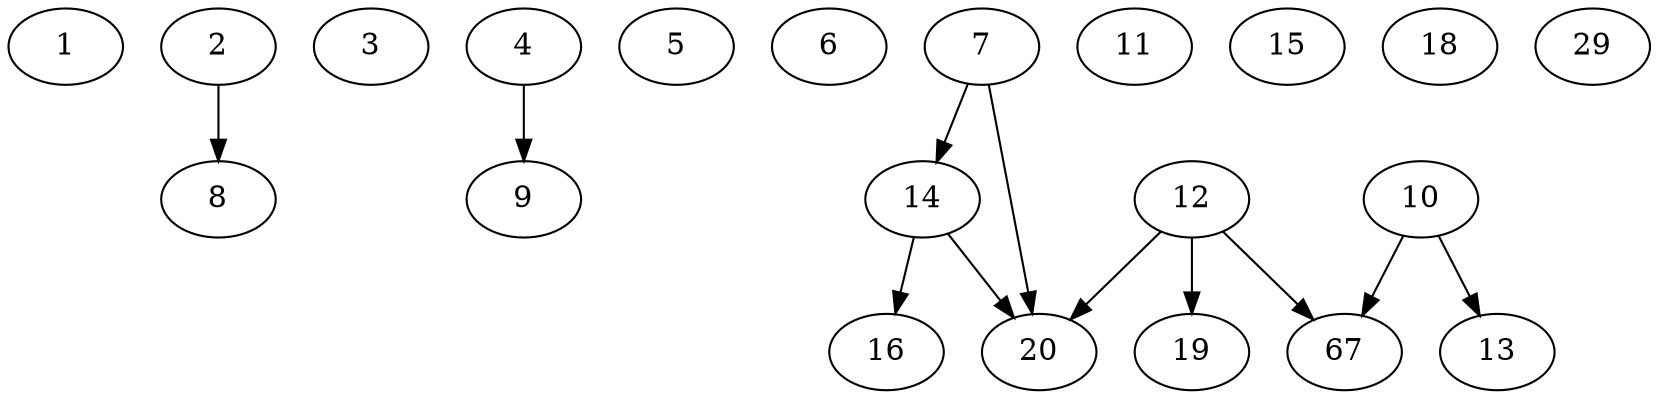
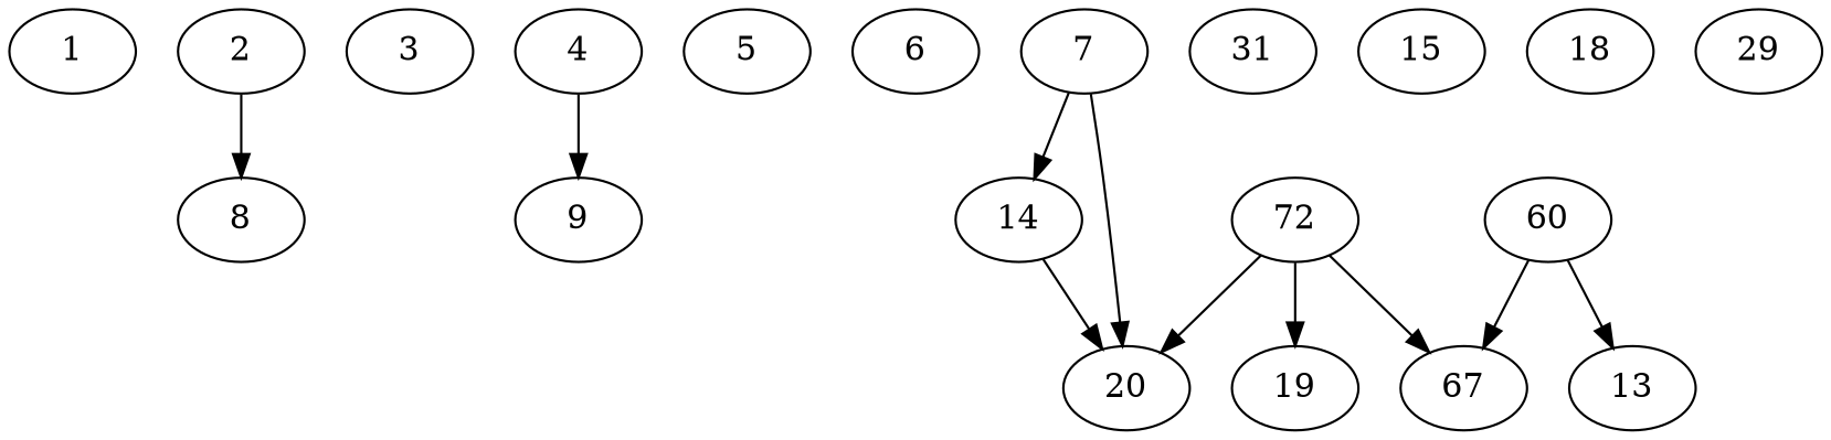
  digraph {
    node [Processor=2 Start=0 Weight=18]
    edge [Weight=2]
    1 [Processor=0]
    2 [Processor=1]
    8 [Processor=1 Start=18 Weight=32]
    3 [Weight=21]
    4 [Processor=3]
    9 [Processor=3 Start=18 Weight=21]
    5 [Processor=4 Weight=25]
    6 [Start=21 Weight=25]
    7 [Processor=5 Weight=28]
    14 [Processor=5 Start=28 Weight=35]
    20 [Processor=5 Start=63 Weight=32]
-   16 [Start=71 Weight=11]
-   10 [Processor=6 Weight=14]
+   10 [Processor=6 Weight=14 label=60]
    13 [Processor=4 Start=25]
    n15 [Processor=7 Start=39 Weight=14 label=67]
-   11 [Processor=7 Weight=11]
-   12 [Processor=7 Start=11 Weight=28]
+   11 [Processor=7 Weight=11 label=31]
+   12 [Processor=7 Start=11 Weight=28 label=72]
    19 [Start=46 Weight=25]
    15 [Processor=6 Start=14 Weight=14]
    18 [Processor=0 Start=18]
    n21 [Processor=6 Start=28 label=29]
    2 -> 8
    4 -> 9
    7 -> 14 [Weight=3]
    7 -> 20
    14 -> 20 [Weight=6]
-   14 -> 16 [Weight=3]
    10 -> 13 [Weight=4]
    10 -> n15
    12 -> 20 [Weight=7]
    12 -> n15 [Weight=6]
    12 -> 19 [Weight=7]
  }
